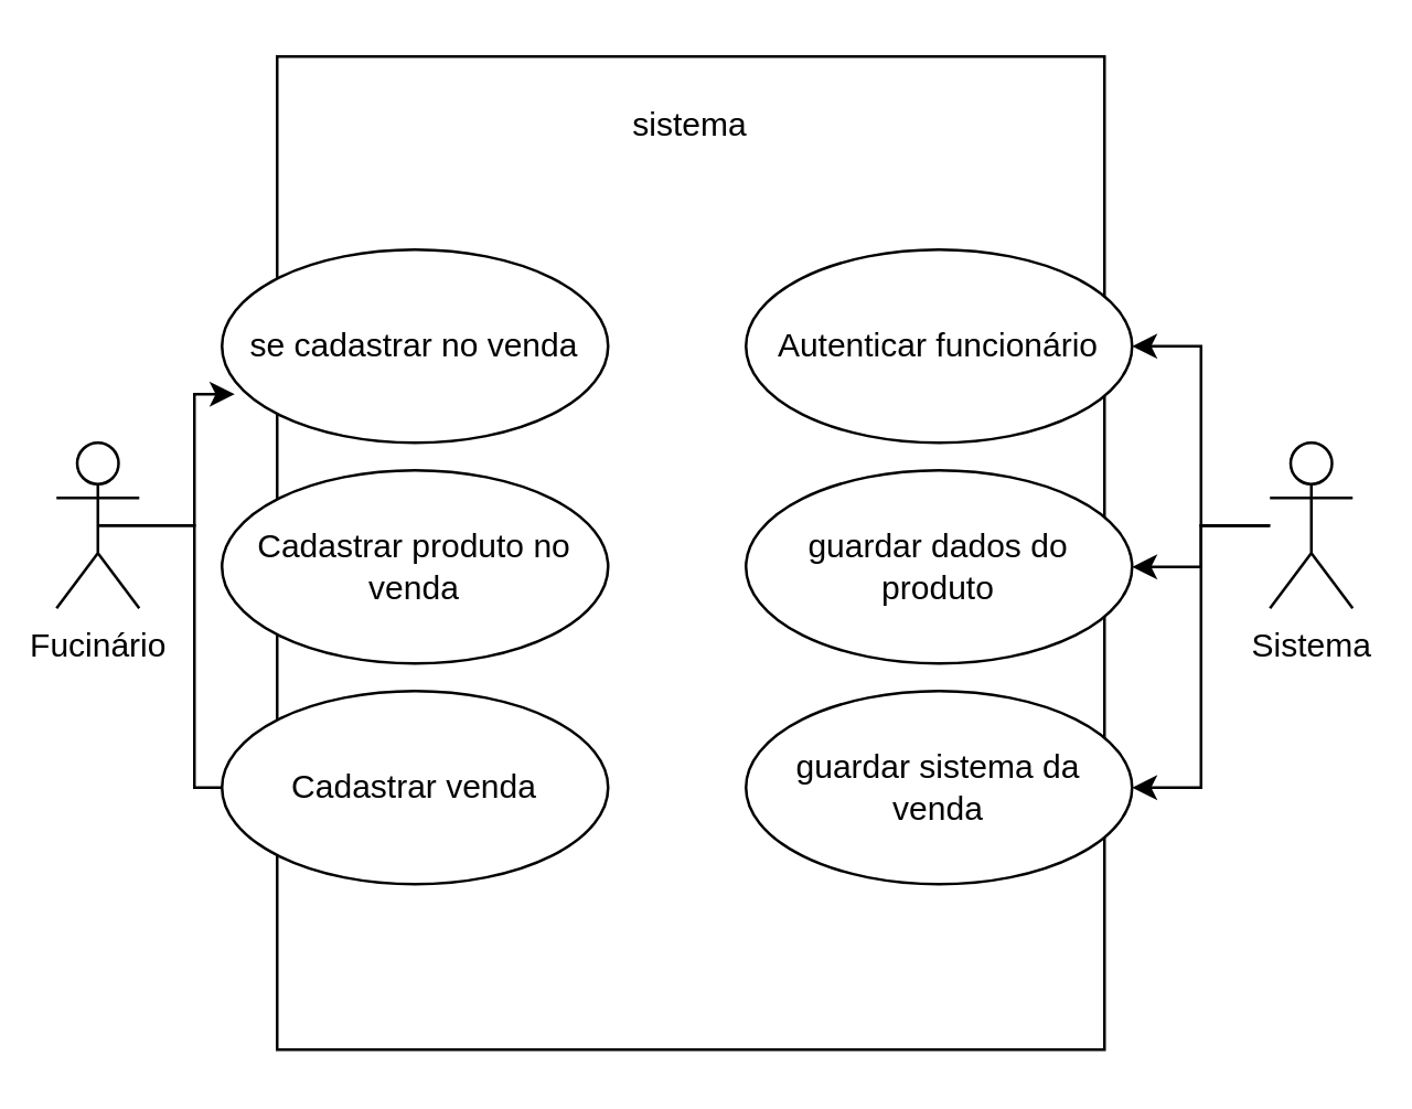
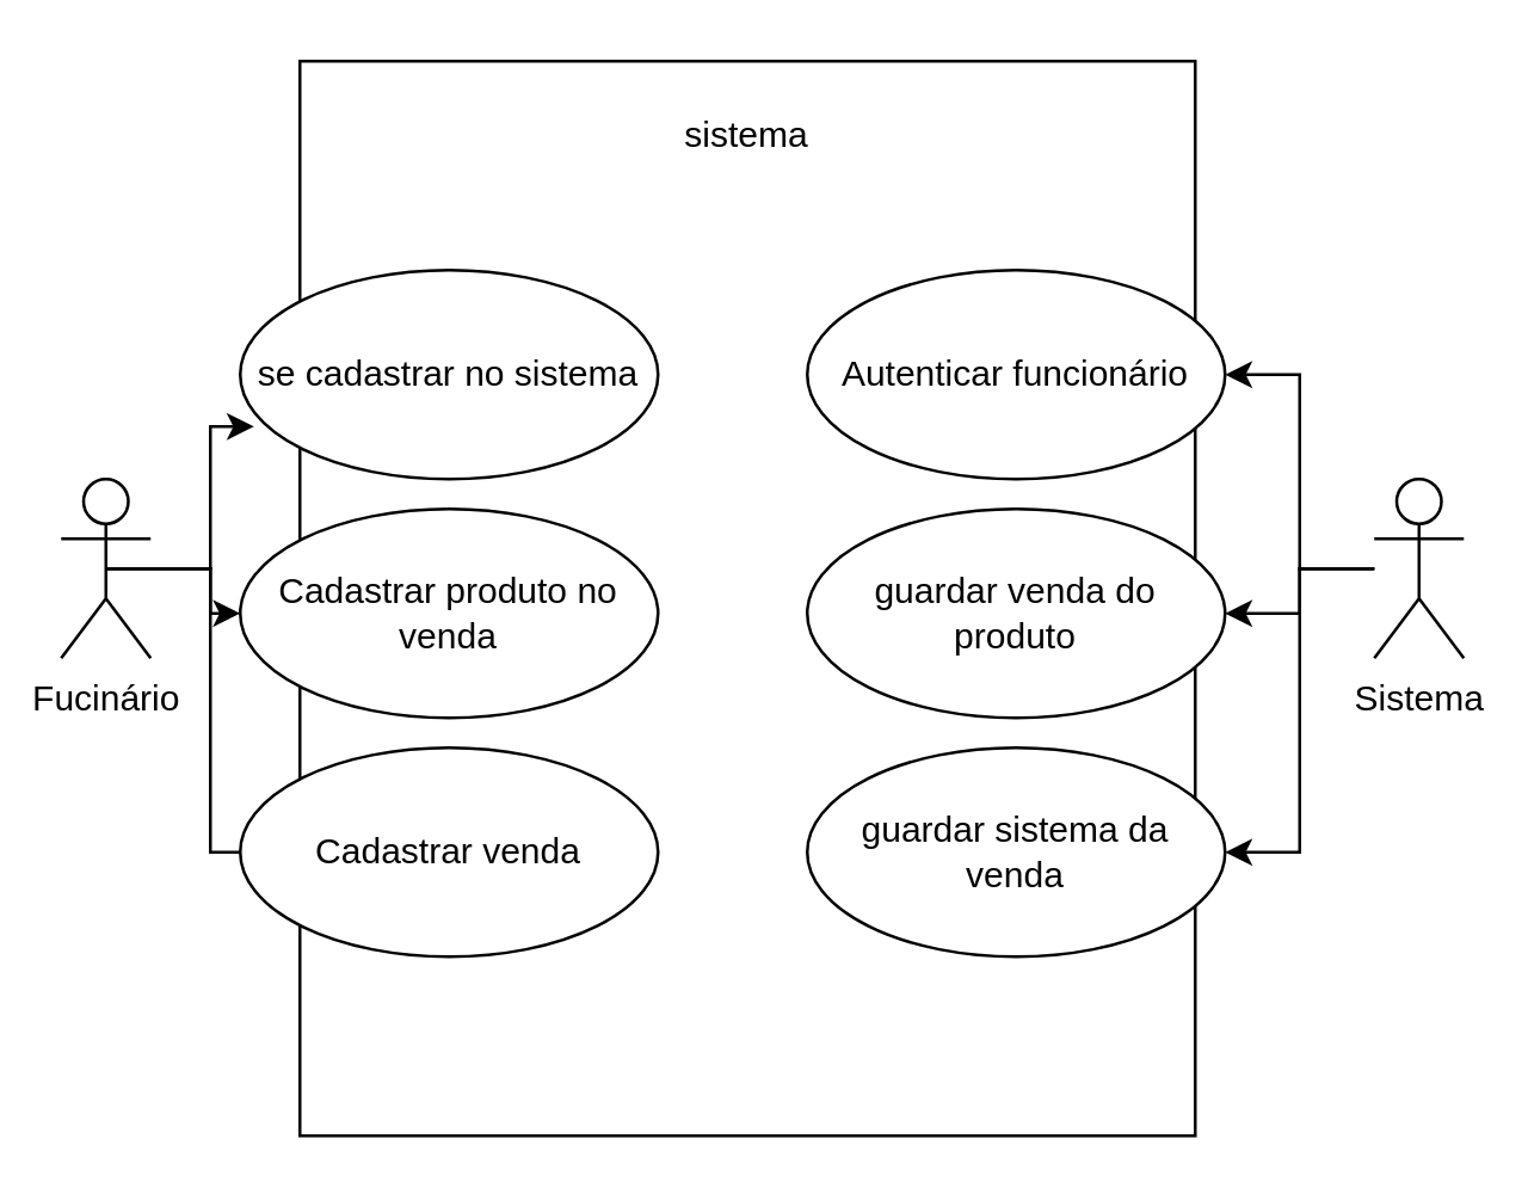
  <mxCell id="0" />
  <mxCell id="1" parent="0" />
  <mxCell id="2" value="" style="rounded=0;whiteSpace=wrap;html=1;" vertex="1" parent="1"><mxGeometry x="100" y="20" width="300" height="360" as="geometry" /></mxCell>
+ <mxCell id="3" style="edgeStyle=orthogonalEdgeStyle;rounded=0;orthogonalLoop=1;jettySize=auto;html=1;exitX=0.5;exitY=0.5;exitDx=0;exitDy=0;exitPerimeter=0;entryX=0;entryY=0.5;entryDx=0;entryDy=0;" edge="1" parent="1" source="5" target="11"><mxGeometry relative="1" as="geometry" /></mxCell>
  <mxCell id="4" style="edgeStyle=orthogonalEdgeStyle;rounded=0;orthogonalLoop=1;jettySize=auto;html=1;exitX=0.5;exitY=0.5;exitDx=0;exitDy=0;exitPerimeter=0;entryX=0;entryY=0.5;entryDx=0;entryDy=0;endArrow=none;" edge="1" parent="1" source="5" target="12"><mxGeometry relative="1" as="geometry"><Array as="points"><mxPoint x="70" y="190" /><mxPoint x="70" y="285" /></Array></mxGeometry></mxCell>
  <mxCell id="5" value="Fucinário" style="shape=umlActor;verticalLabelPosition=bottom;verticalAlign=top;html=1;" vertex="1" parent="1"><mxGeometry x="20" y="160" width="30" height="60" as="geometry" /></mxCell>
  <mxCell id="6" style="edgeStyle=orthogonalEdgeStyle;rounded=0;orthogonalLoop=1;jettySize=auto;html=1;entryX=1;entryY=0.5;entryDx=0;entryDy=0;" edge="1" parent="1" source="9" target="15"><mxGeometry relative="1" as="geometry" /></mxCell>
  <mxCell id="7" style="edgeStyle=orthogonalEdgeStyle;rounded=0;orthogonalLoop=1;jettySize=auto;html=1;entryX=1;entryY=0.5;entryDx=0;entryDy=0;" edge="1" parent="1" source="9" target="14"><mxGeometry relative="1" as="geometry" /></mxCell>
  <mxCell id="8" style="edgeStyle=orthogonalEdgeStyle;rounded=0;orthogonalLoop=1;jettySize=auto;html=1;entryX=1;entryY=0.5;entryDx=0;entryDy=0;" edge="1" parent="1" source="9" target="16"><mxGeometry relative="1" as="geometry" /></mxCell>
  <mxCell id="9" value="Sistema" style="shape=umlActor;verticalLabelPosition=bottom;verticalAlign=top;html=1;" vertex="1" parent="1"><mxGeometry x="460" y="160" width="30" height="60" as="geometry" /></mxCell>
- <mxCell id="10" value="se cadastrar no venda" style="ellipse;whiteSpace=wrap;html=1;" vertex="1" parent="1"><mxGeometry x="80" y="90" width="140" height="70" as="geometry" /></mxCell>
+ <mxCell id="10" value="se cadastrar no sistema" style="ellipse;whiteSpace=wrap;html=1;" vertex="1" parent="1"><mxGeometry x="80" y="90" width="140" height="70" as="geometry" /></mxCell>
  <mxCell id="11" value="Cadastrar produto no venda" style="ellipse;whiteSpace=wrap;html=1;" vertex="1" parent="1"><mxGeometry x="80" y="170" width="140" height="70" as="geometry" /></mxCell>
  <mxCell id="12" value="Cadastrar venda" style="ellipse;whiteSpace=wrap;html=1;" vertex="1" parent="1"><mxGeometry x="80" y="250" width="140" height="70" as="geometry" /></mxCell>
  <mxCell id="13" style="edgeStyle=orthogonalEdgeStyle;rounded=0;orthogonalLoop=1;jettySize=auto;html=1;exitX=0.5;exitY=0.5;exitDx=0;exitDy=0;exitPerimeter=0;entryX=0.033;entryY=0.748;entryDx=0;entryDy=0;entryPerimeter=0;" edge="1" parent="1" source="5" target="10"><mxGeometry relative="1" as="geometry" /></mxCell>
  <mxCell id="14" value="Autenticar funcionário" style="ellipse;whiteSpace=wrap;html=1;" vertex="1" parent="1"><mxGeometry x="270" y="90" width="140" height="70" as="geometry" /></mxCell>
- <mxCell id="15" value="guardar dados do produto" style="ellipse;whiteSpace=wrap;html=1;" vertex="1" parent="1"><mxGeometry x="270" y="170" width="140" height="70" as="geometry" /></mxCell>
+ <mxCell id="15" value="guardar venda do produto" style="ellipse;whiteSpace=wrap;html=1;" vertex="1" parent="1"><mxGeometry x="270" y="170" width="140" height="70" as="geometry" /></mxCell>
  <mxCell id="16" value="guardar sistema da venda" style="ellipse;whiteSpace=wrap;html=1;" vertex="1" parent="1"><mxGeometry x="270" y="250" width="140" height="70" as="geometry" /></mxCell>
  <mxCell id="17" value="sistema" style="text;html=1;align=center;verticalAlign=middle;whiteSpace=wrap;rounded=0;" vertex="1" parent="1"><mxGeometry x="220" y="30" width="60" height="30" as="geometry" /></mxCell>
